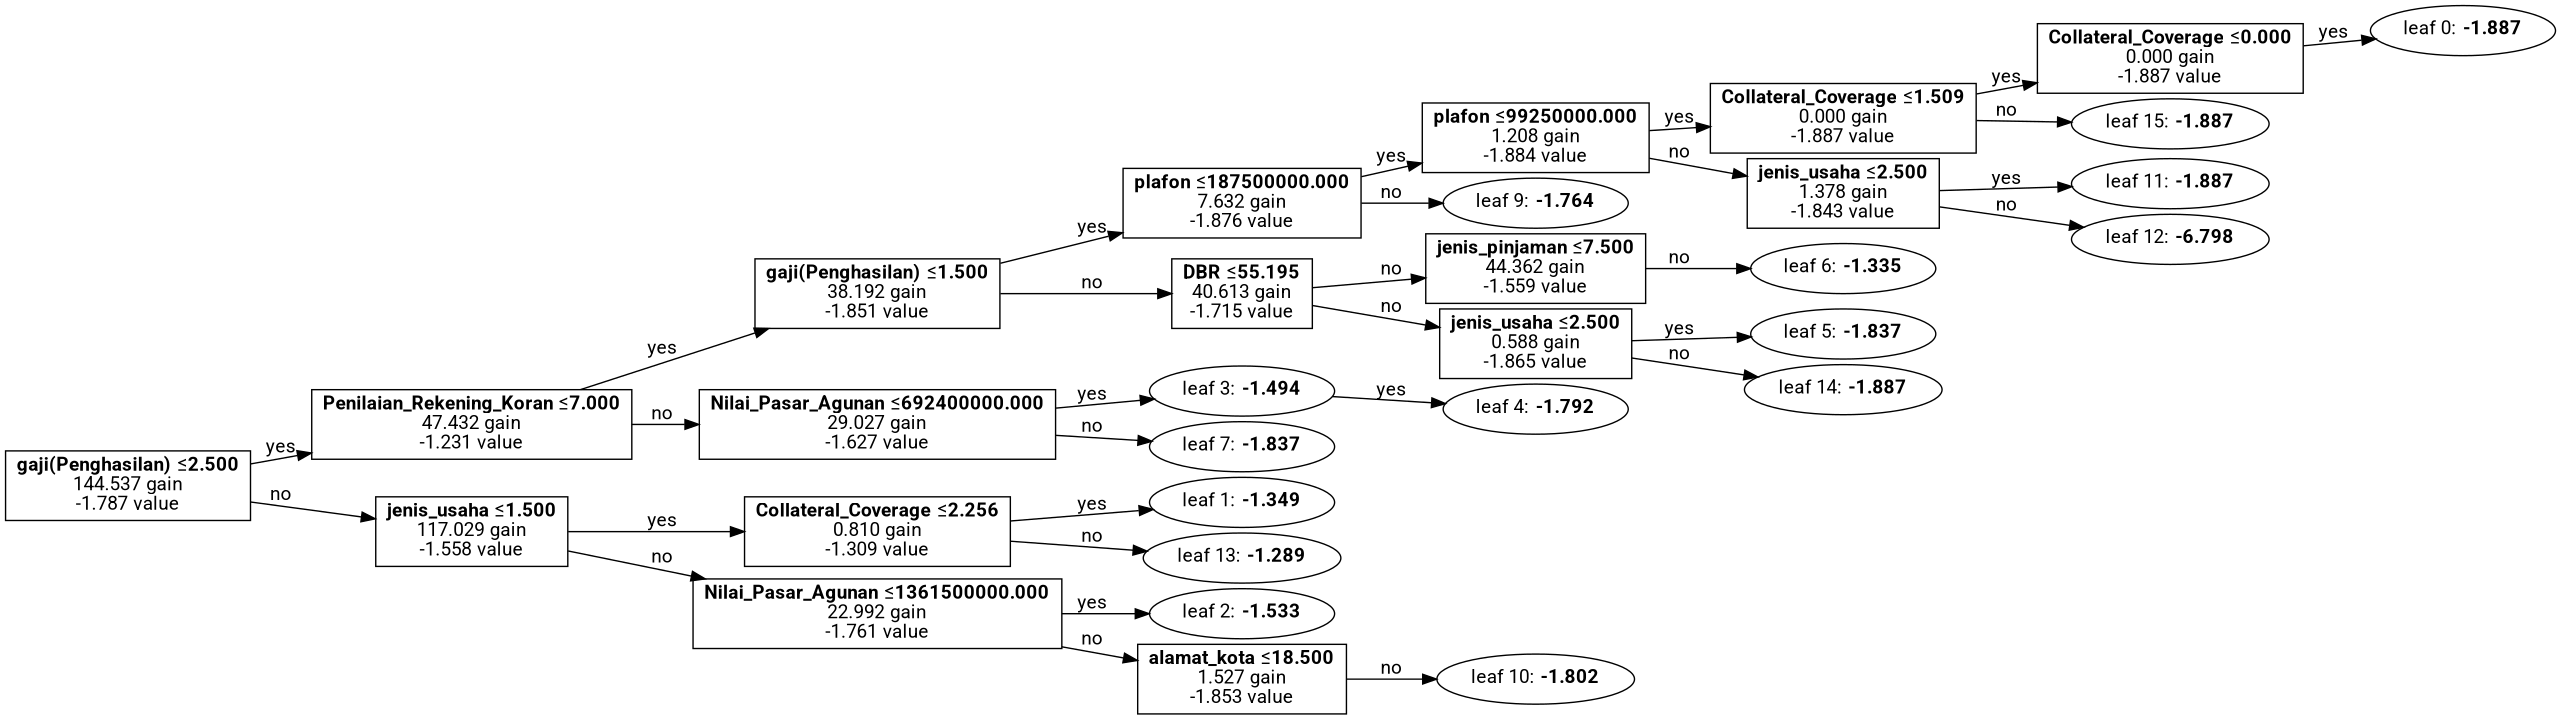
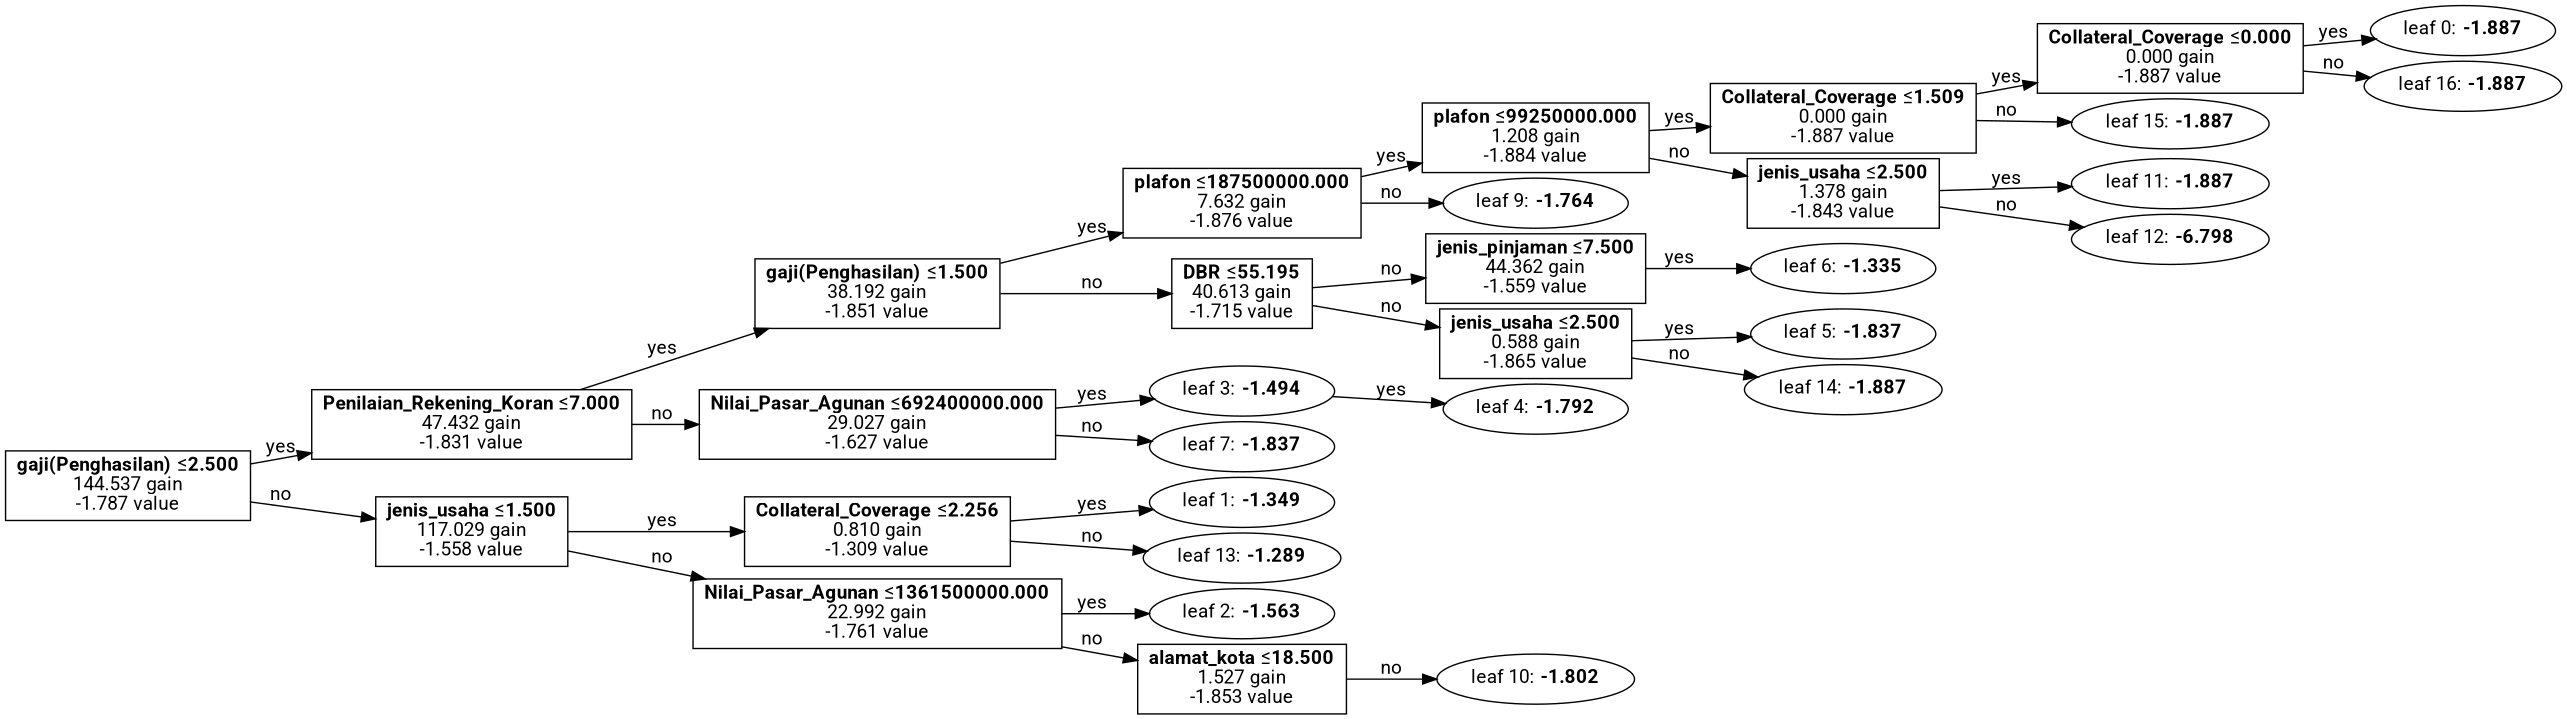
  digraph {
    fontname=Roboto
    nodesep=0.05
    rankdir=LR
    ranksep=0.3
    node [color=black fillcolor=white fontname=Roboto penwidth=1 shape=ellipse]
    edge [color=black fontname=Roboto penwidth=1]
    n1 [label=<leaf 0: <B>-1.887</B>>]
    n2 [label=<<B>Collateral_Coverage</B> &#8804;<B>0.000</B><br/>0.000 gain<br/>-1.887 value> shape=rectangle]
+   n3 [label=<leaf 16: <B>-1.887</B>>]
    n4 [label=<<B>Collateral_Coverage</B> &#8804;<B>1.509</B><br/>0.000 gain<br/>-1.887 value> shape=rectangle]
    n5 [label=<leaf 15: <B>-1.887</B>>]
    n6 [label=<<B>plafon</B> &#8804;<B>99250000.000</B><br/>1.208 gain<br/>-1.884 value> shape=rectangle]
    n7 [label=<<B>jenis_usaha</B> &#8804;<B>2.500</B><br/>1.378 gain<br/>-1.843 value> shape=rectangle]
    n8 [label=<leaf 11: <B>-1.887</B>>]
    n9 [label=<leaf 12: <B>-6.798</B>>]
    n10 [label=<<B>plafon</B> &#8804;<B>187500000.000</B><br/>7.632 gain<br/>-1.876 value> shape=rectangle]
    n11 [label=<leaf 9: <B>-1.764</B>>]
    n12 [label=<<B>gaji(Penghasilan)</B> &#8804;<B>1.500</B><br/>38.192 gain<br/>-1.851 value> shape=rectangle]
    n13 [label=<<B>DBR</B> &#8804;<B>55.195</B><br/>40.613 gain<br/>-1.715 value> shape=rectangle]
    n14 [label=<<B>jenis_pinjaman</B> &#8804;<B>7.500</B><br/>44.362 gain<br/>-1.559 value> shape=rectangle]
    n15 [label=<<B>jenis_usaha</B> &#8804;<B>2.500</B><br/>0.588 gain<br/>-1.865 value> shape=rectangle]
    n16 [label=<leaf 4: <B>-1.792</B>>]
    n17 [label=<leaf 6: <B>-1.335</B>>]
    n18 [label=<leaf 5: <B>-1.837</B>>]
    n19 [label=<leaf 14: <B>-1.887</B>>]
-   n20 [label=<<B>Penilaian_Rekening_Koran</B> &#8804;<B>7.000</B><br/>47.432 gain<br/>-1.231 value> shape=rectangle]
+   n20 [label=<<B>Penilaian_Rekening_Koran</B> &#8804;<B>7.000</B><br/>47.432 gain<br/>-1.831 value> shape=rectangle]
    n21 [label=<<B>Nilai_Pasar_Agunan</B> &#8804;<B>692400000.000</B><br/>29.027 gain<br/>-1.627 value> shape=rectangle]
    n22 [label=<leaf 3: <B>-1.494</B>>]
    n23 [label=<leaf 7: <B>-1.837</B>>]
    n24 [label=<<B>gaji(Penghasilan)</B> &#8804;<B>2.500</B><br/>144.537 gain<br/>-1.787 value> shape=rectangle]
    n25 [label=<<B>jenis_usaha</B> &#8804;<B>1.500</B><br/>117.029 gain<br/>-1.558 value> shape=rectangle]
    n26 [label=<<B>Collateral_Coverage</B> &#8804;<B>2.256</B><br/>0.810 gain<br/>-1.309 value> shape=rectangle]
    n27 [label=<<B>Nilai_Pasar_Agunan</B> &#8804;<B>1361500000.000</B><br/>22.992 gain<br/>-1.761 value> shape=rectangle]
    n28 [label=<leaf 1: <B>-1.349</B>>]
    n29 [label=<leaf 13: <B>-1.289</B>>]
-   n30 [label=<leaf 2: <B>-1.533</B>>]
+   n30 [label=<leaf 2: <B>-1.563</B>>]
    n31 [label=<<B>alamat_kota</B> &#8804;<B>18.500</B><br/>1.527 gain<br/>-1.853 value> shape=rectangle]
    n32 [label=<leaf 10: <B>-1.802</B>>]
    n2 -> n1 [label=yes]
+   n2 -> n3 [label=no]
    n4 -> n2 [label=yes]
    n4 -> n5 [label=no]
    n6 -> n4 [label=yes]
    n6 -> n7 [label=no]
    n7 -> n8 [label=yes]
    n7 -> n9 [label=no]
    n10 -> n6 [label=yes]
    n10 -> n11 [label=no]
    n12 -> n10 [label=yes]
    n12 -> n13 [label=no]
    n13 -> n14 [label=no]
    n13 -> n15 [label=no]
-   n14 -> n17 [label=no]
+   n14 -> n17 [label=yes]
    n15 -> n18 [label=yes]
    n15 -> n19 [label=no]
    n20 -> n12 [label=yes]
    n20 -> n21 [label=no]
    n21 -> n22 [label=yes]
    n21 -> n23 [label=no]
    n22 -> n16 [label=yes]
    n24 -> n20 [label=yes]
    n24 -> n25 [label=no]
    n25 -> n26 [label=yes]
    n25 -> n27 [label=no]
    n26 -> n28 [label=yes]
    n26 -> n29 [label=no]
    n27 -> n30 [label=yes]
    n27 -> n31 [label=no]
    n31 -> n32 [label=no]
  }
